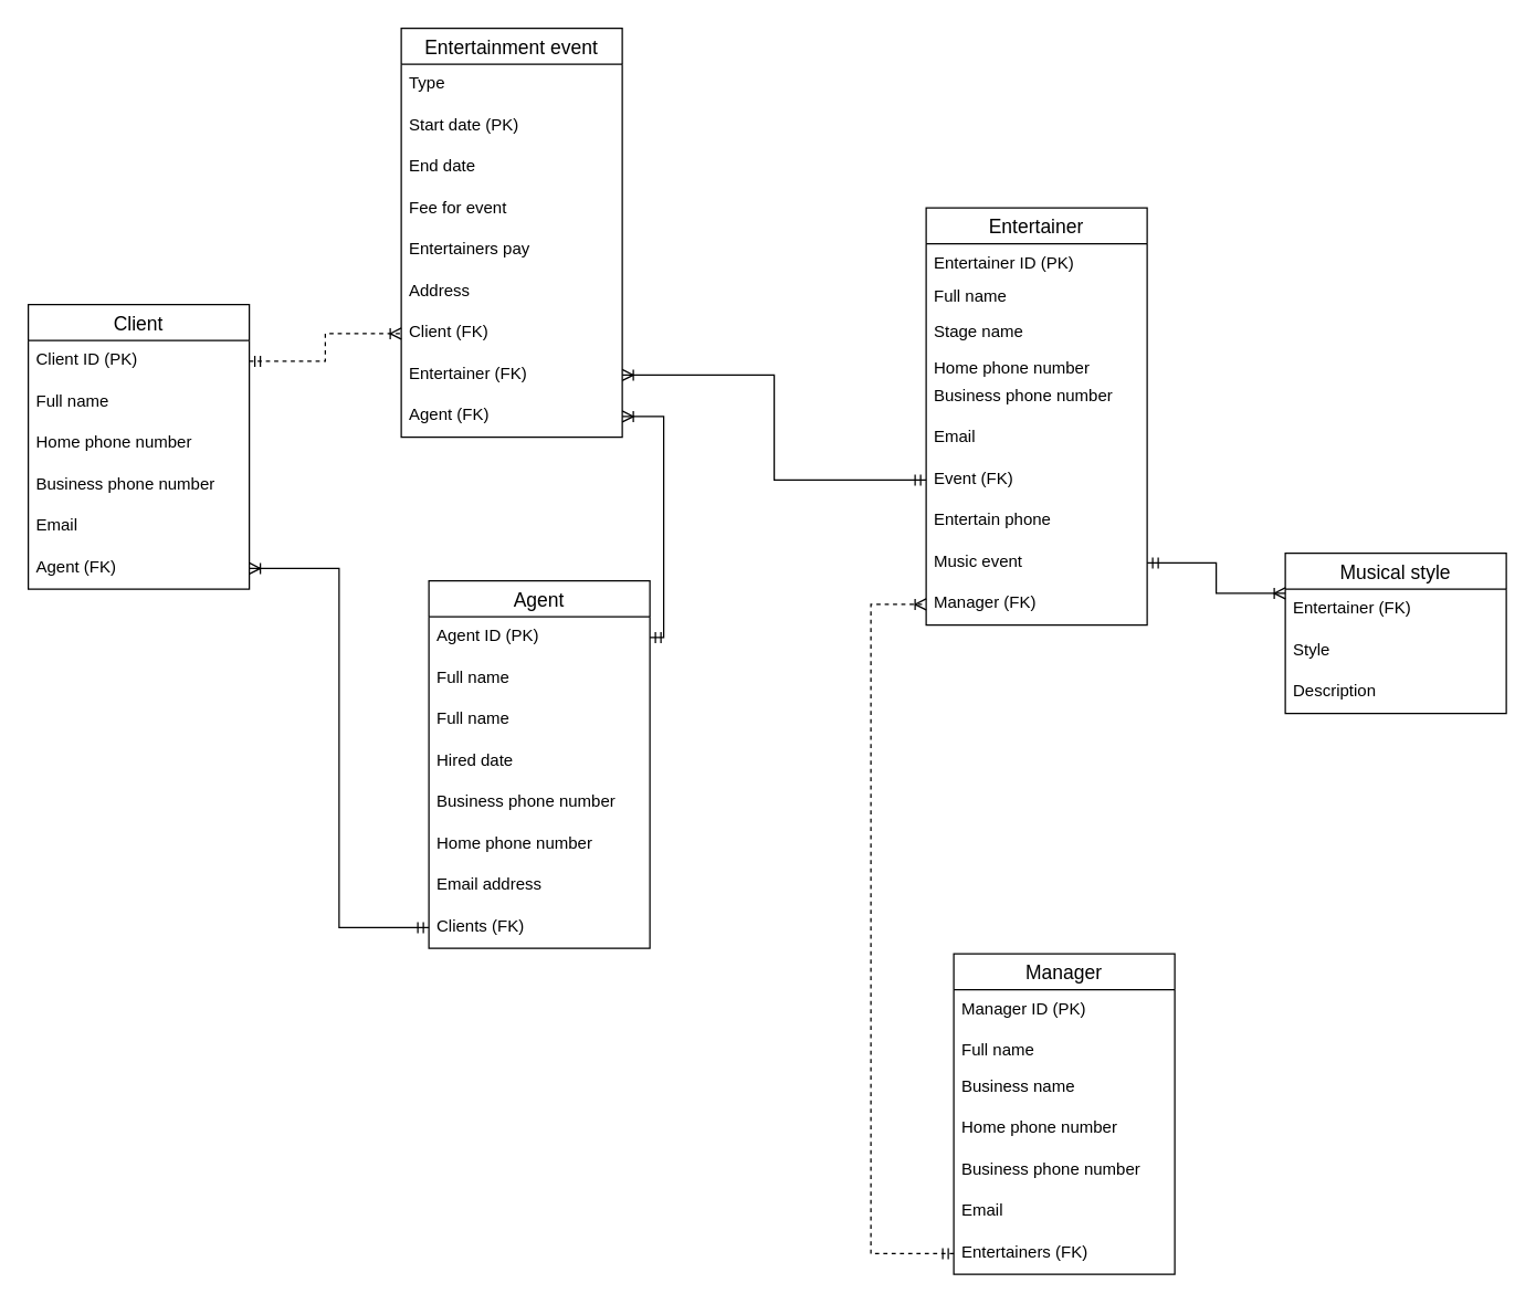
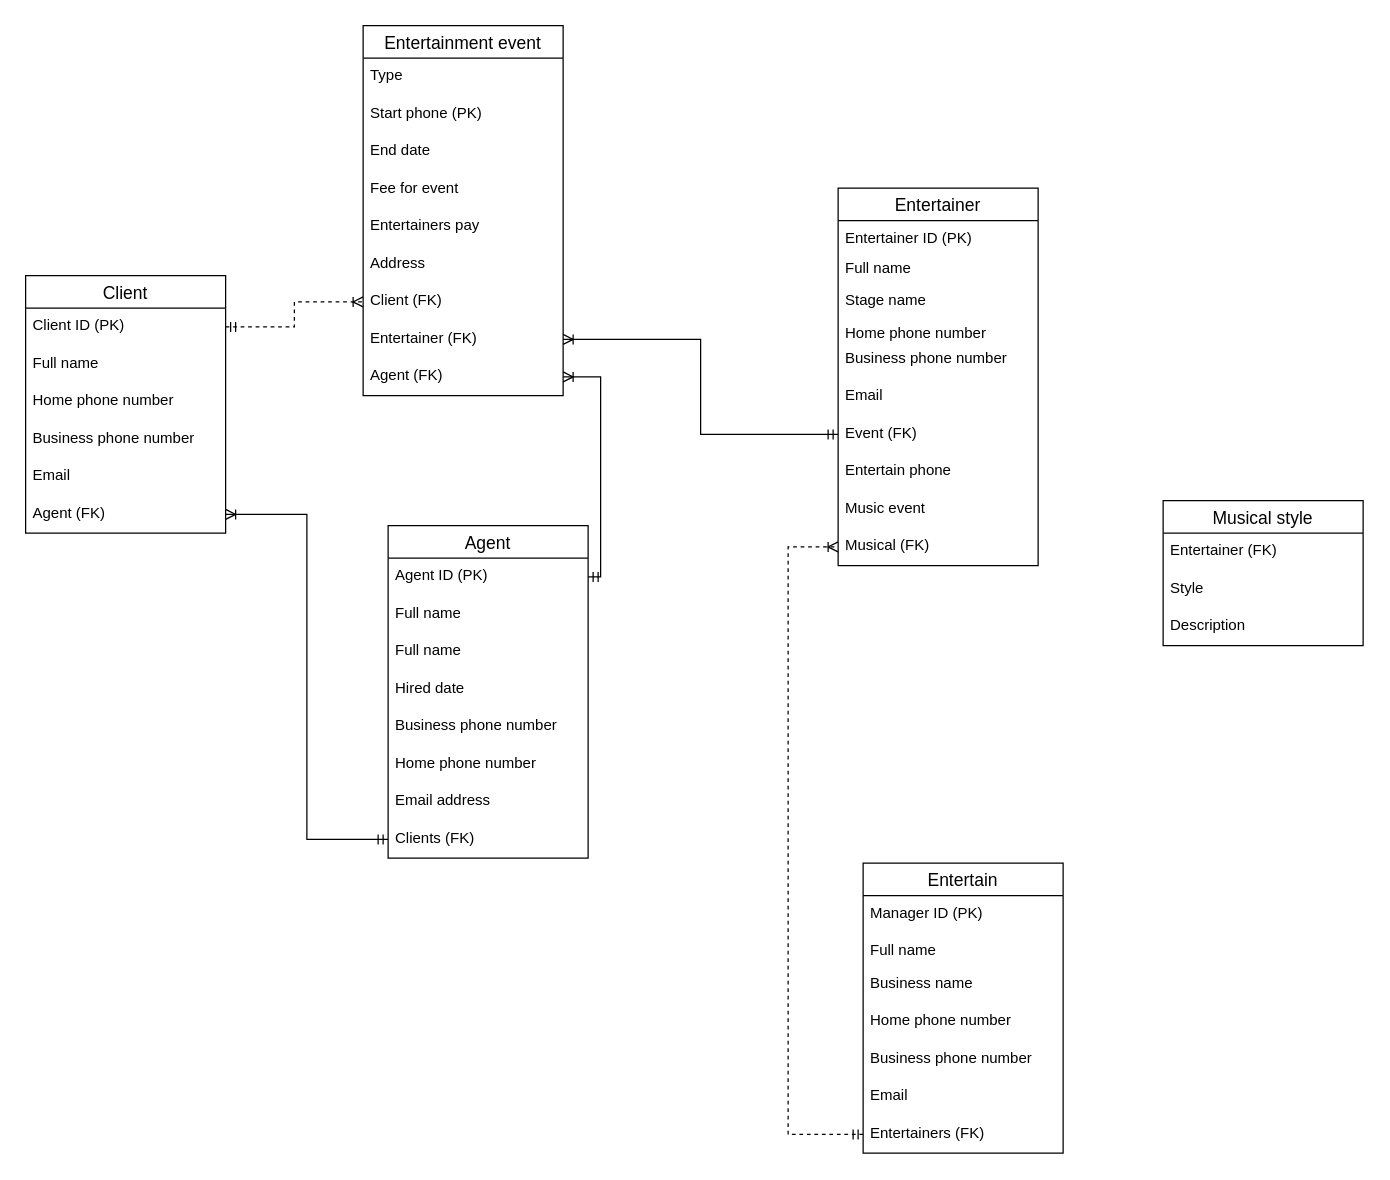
  <mxCell id="0" />
  <mxCell id="1" parent="0" />
  <mxCell id="2" value="Agent" style="swimlane;fontStyle=0;childLayout=stackLayout;horizontal=1;startSize=26;horizontalStack=0;resizeParent=1;resizeParentMax=0;resizeLast=0;collapsible=1;marginBottom=0;align=center;fontSize=14;" parent="1" vertex="1"><mxGeometry x="310" y="420" width="160" height="266" as="geometry" /></mxCell>
  <mxCell id="3" value="Agent ID (PK)" style="text;strokeColor=none;fillColor=none;spacingLeft=4;spacingRight=4;overflow=hidden;rotatable=0;points=[[0,0.5],[1,0.5]];portConstraint=eastwest;fontSize=12;" parent="2" vertex="1"><mxGeometry y="26" width="160" height="30" as="geometry" /></mxCell>
  <mxCell id="4" value="Full name" style="text;strokeColor=none;fillColor=none;spacingLeft=4;spacingRight=4;overflow=hidden;rotatable=0;points=[[0,0.5],[1,0.5]];portConstraint=eastwest;fontSize=12;" parent="2" vertex="1"><mxGeometry y="56" width="160" height="30" as="geometry" /></mxCell>
  <mxCell id="5" value="Full name" style="text;strokeColor=none;fillColor=none;spacingLeft=4;spacingRight=4;overflow=hidden;rotatable=0;points=[[0,0.5],[1,0.5]];portConstraint=eastwest;fontSize=12;" parent="2" vertex="1"><mxGeometry y="86" width="160" height="30" as="geometry" /></mxCell>
  <mxCell id="6" value="Hired date" style="text;strokeColor=none;fillColor=none;spacingLeft=4;spacingRight=4;overflow=hidden;rotatable=0;points=[[0,0.5],[1,0.5]];portConstraint=eastwest;fontSize=12;" parent="2" vertex="1"><mxGeometry y="116" width="160" height="30" as="geometry" /></mxCell>
  <mxCell id="7" value="Business phone number" style="text;strokeColor=none;fillColor=none;spacingLeft=4;spacingRight=4;overflow=hidden;rotatable=0;points=[[0,0.5],[1,0.5]];portConstraint=eastwest;fontSize=12;" parent="2" vertex="1"><mxGeometry y="146" width="160" height="30" as="geometry" /></mxCell>
  <mxCell id="8" value="Home phone number" style="text;strokeColor=none;fillColor=none;spacingLeft=4;spacingRight=4;overflow=hidden;rotatable=0;points=[[0,0.5],[1,0.5]];portConstraint=eastwest;fontSize=12;" parent="2" vertex="1"><mxGeometry y="176" width="160" height="30" as="geometry" /></mxCell>
  <mxCell id="9" value="Email address" style="text;strokeColor=none;fillColor=none;spacingLeft=4;spacingRight=4;overflow=hidden;rotatable=0;points=[[0,0.5],[1,0.5]];portConstraint=eastwest;fontSize=12;" parent="2" vertex="1"><mxGeometry y="206" width="160" height="30" as="geometry" /></mxCell>
  <mxCell id="10" value="Clients (FK)" style="text;strokeColor=none;fillColor=none;spacingLeft=4;spacingRight=4;overflow=hidden;rotatable=0;points=[[0,0.5],[1,0.5]];portConstraint=eastwest;fontSize=12;" parent="2" vertex="1"><mxGeometry y="236" width="160" height="30" as="geometry" /></mxCell>
  <mxCell id="11" value="Client" style="swimlane;fontStyle=0;childLayout=stackLayout;horizontal=1;startSize=26;horizontalStack=0;resizeParent=1;resizeParentMax=0;resizeLast=0;collapsible=1;marginBottom=0;align=center;fontSize=14;" parent="1" vertex="1"><mxGeometry x="20" y="220" width="160" height="206" as="geometry" /></mxCell>
  <mxCell id="12" value="Client ID (PK)" style="text;strokeColor=none;fillColor=none;spacingLeft=4;spacingRight=4;overflow=hidden;rotatable=0;points=[[0,0.5],[1,0.5]];portConstraint=eastwest;fontSize=12;" parent="11" vertex="1"><mxGeometry y="26" width="160" height="30" as="geometry" /></mxCell>
  <mxCell id="13" value="Full name" style="text;strokeColor=none;fillColor=none;spacingLeft=4;spacingRight=4;overflow=hidden;rotatable=0;points=[[0,0.5],[1,0.5]];portConstraint=eastwest;fontSize=12;" parent="11" vertex="1"><mxGeometry y="56" width="160" height="30" as="geometry" /></mxCell>
  <mxCell id="14" value="Home phone number" style="text;strokeColor=none;fillColor=none;spacingLeft=4;spacingRight=4;overflow=hidden;rotatable=0;points=[[0,0.5],[1,0.5]];portConstraint=eastwest;fontSize=12;" parent="11" vertex="1"><mxGeometry y="86" width="160" height="30" as="geometry" /></mxCell>
  <mxCell id="15" value="Business phone number" style="text;strokeColor=none;fillColor=none;spacingLeft=4;spacingRight=4;overflow=hidden;rotatable=0;points=[[0,0.5],[1,0.5]];portConstraint=eastwest;fontSize=12;" parent="11" vertex="1"><mxGeometry y="116" width="160" height="30" as="geometry" /></mxCell>
  <mxCell id="16" value="Email" style="text;strokeColor=none;fillColor=none;spacingLeft=4;spacingRight=4;overflow=hidden;rotatable=0;points=[[0,0.5],[1,0.5]];portConstraint=eastwest;fontSize=12;" parent="11" vertex="1"><mxGeometry y="146" width="160" height="30" as="geometry" /></mxCell>
  <mxCell id="17" value="Agent (FK)" style="text;strokeColor=none;fillColor=none;spacingLeft=4;spacingRight=4;overflow=hidden;rotatable=0;points=[[0,0.5],[1,0.5]];portConstraint=eastwest;fontSize=12;" parent="11" vertex="1"><mxGeometry y="176" width="160" height="30" as="geometry" /></mxCell>
  <mxCell id="18" value="Entertainment event" style="swimlane;fontStyle=0;childLayout=stackLayout;horizontal=1;startSize=26;horizontalStack=0;resizeParent=1;resizeParentMax=0;resizeLast=0;collapsible=1;marginBottom=0;align=center;fontSize=14;" parent="1" vertex="1"><mxGeometry x="290" y="20" width="160" height="296" as="geometry" /></mxCell>
  <mxCell id="19" value="Type" style="text;strokeColor=none;fillColor=none;spacingLeft=4;spacingRight=4;overflow=hidden;rotatable=0;points=[[0,0.5],[1,0.5]];portConstraint=eastwest;fontSize=12;" parent="18" vertex="1"><mxGeometry y="26" width="160" height="30" as="geometry" /></mxCell>
- <mxCell id="20" value="Start date (PK)" style="text;strokeColor=none;fillColor=none;spacingLeft=4;spacingRight=4;overflow=hidden;rotatable=0;points=[[0,0.5],[1,0.5]];portConstraint=eastwest;fontSize=12;" parent="18" vertex="1"><mxGeometry y="56" width="160" height="30" as="geometry" /></mxCell>
+ <mxCell id="20" value="Start phone (PK)" style="text;strokeColor=none;fillColor=none;spacingLeft=4;spacingRight=4;overflow=hidden;rotatable=0;points=[[0,0.5],[1,0.5]];portConstraint=eastwest;fontSize=12;" parent="18" vertex="1"><mxGeometry y="56" width="160" height="30" as="geometry" /></mxCell>
  <mxCell id="21" value="End date" style="text;strokeColor=none;fillColor=none;spacingLeft=4;spacingRight=4;overflow=hidden;rotatable=0;points=[[0,0.5],[1,0.5]];portConstraint=eastwest;fontSize=12;" parent="18" vertex="1"><mxGeometry y="86" width="160" height="30" as="geometry" /></mxCell>
  <mxCell id="22" value="Fee for event" style="text;strokeColor=none;fillColor=none;spacingLeft=4;spacingRight=4;overflow=hidden;rotatable=0;points=[[0,0.5],[1,0.5]];portConstraint=eastwest;fontSize=12;" parent="18" vertex="1"><mxGeometry y="116" width="160" height="30" as="geometry" /></mxCell>
  <mxCell id="23" value="Entertainers pay" style="text;strokeColor=none;fillColor=none;spacingLeft=4;spacingRight=4;overflow=hidden;rotatable=0;points=[[0,0.5],[1,0.5]];portConstraint=eastwest;fontSize=12;" parent="18" vertex="1"><mxGeometry y="146" width="160" height="30" as="geometry" /></mxCell>
  <mxCell id="24" value="Address" style="text;strokeColor=none;fillColor=none;spacingLeft=4;spacingRight=4;overflow=hidden;rotatable=0;points=[[0,0.5],[1,0.5]];portConstraint=eastwest;fontSize=12;" parent="18" vertex="1"><mxGeometry y="176" width="160" height="30" as="geometry" /></mxCell>
  <mxCell id="25" value="Client (FK)" style="text;strokeColor=none;fillColor=none;spacingLeft=4;spacingRight=4;overflow=hidden;rotatable=0;points=[[0,0.5],[1,0.5]];portConstraint=eastwest;fontSize=12;" parent="18" vertex="1"><mxGeometry y="206" width="160" height="30" as="geometry" /></mxCell>
  <mxCell id="26" value="Entertainer (FK)" style="text;strokeColor=none;fillColor=none;spacingLeft=4;spacingRight=4;overflow=hidden;rotatable=0;points=[[0,0.5],[1,0.5]];portConstraint=eastwest;fontSize=12;" vertex="1" parent="18"><mxGeometry y="236" width="160" height="30" as="geometry" /></mxCell>
  <mxCell id="27" value="Agent (FK)" style="text;strokeColor=none;fillColor=none;spacingLeft=4;spacingRight=4;overflow=hidden;rotatable=0;points=[[0,0.5],[1,0.5]];portConstraint=eastwest;fontSize=12;" parent="18" vertex="1"><mxGeometry y="266" width="160" height="30" as="geometry" /></mxCell>
  <mxCell id="28" value="Musical style" style="swimlane;fontStyle=0;childLayout=stackLayout;horizontal=1;startSize=26;horizontalStack=0;resizeParent=1;resizeParentMax=0;resizeLast=0;collapsible=1;marginBottom=0;align=center;fontSize=14;" parent="1" vertex="1"><mxGeometry x="930" y="400" width="160" height="116" as="geometry" /></mxCell>
  <mxCell id="29" value="Entertainer (FK)" style="text;strokeColor=none;fillColor=none;spacingLeft=4;spacingRight=4;overflow=hidden;rotatable=0;points=[[0,0.5],[1,0.5]];portConstraint=eastwest;fontSize=12;" vertex="1" parent="28"><mxGeometry y="26" width="160" height="30" as="geometry" /></mxCell>
  <mxCell id="30" value="Style" style="text;strokeColor=none;fillColor=none;spacingLeft=4;spacingRight=4;overflow=hidden;rotatable=0;points=[[0,0.5],[1,0.5]];portConstraint=eastwest;fontSize=12;" parent="28" vertex="1"><mxGeometry y="56" width="160" height="30" as="geometry" /></mxCell>
  <mxCell id="31" value="Description" style="text;strokeColor=none;fillColor=none;spacingLeft=4;spacingRight=4;overflow=hidden;rotatable=0;points=[[0,0.5],[1,0.5]];portConstraint=eastwest;fontSize=12;" parent="28" vertex="1"><mxGeometry y="86" width="160" height="30" as="geometry" /></mxCell>
  <mxCell id="32" value="" style="edgeStyle=orthogonalEdgeStyle;fontSize=12;html=1;endArrow=ERoneToMany;startArrow=ERmandOne;rounded=0;exitX=0;exitY=0.5;exitDx=0;exitDy=0;entryX=1;entryY=0.5;entryDx=0;entryDy=0;" parent="1" source="10" target="17" edge="1"><mxGeometry width="100" height="100" relative="1" as="geometry"><mxPoint x="350" y="210" as="sourcePoint" /><mxPoint x="450" y="110" as="targetPoint" /></mxGeometry></mxCell>
- <mxCell id="33" value="Manager" style="swimlane;fontStyle=0;childLayout=stackLayout;horizontal=1;startSize=26;horizontalStack=0;resizeParent=1;resizeParentMax=0;resizeLast=0;collapsible=1;marginBottom=0;align=center;fontSize=14;" parent="1" vertex="1"><mxGeometry x="690" y="690" width="160" height="232" as="geometry" /></mxCell>
+ <mxCell id="33" value="Entertain" style="swimlane;fontStyle=0;childLayout=stackLayout;horizontal=1;startSize=26;horizontalStack=0;resizeParent=1;resizeParentMax=0;resizeLast=0;collapsible=1;marginBottom=0;align=center;fontSize=14;" parent="1" vertex="1"><mxGeometry x="690" y="690" width="160" height="232" as="geometry" /></mxCell>
  <mxCell id="34" value="Manager ID (PK)" style="text;strokeColor=none;fillColor=none;spacingLeft=4;spacingRight=4;overflow=hidden;rotatable=0;points=[[0,0.5],[1,0.5]];portConstraint=eastwest;fontSize=12;" parent="33" vertex="1"><mxGeometry y="26" width="160" height="30" as="geometry" /></mxCell>
  <mxCell id="35" value="Full name" style="text;strokeColor=none;fillColor=none;spacingLeft=4;spacingRight=4;overflow=hidden;rotatable=0;points=[[0,0.5],[1,0.5]];portConstraint=eastwest;fontSize=12;" parent="33" vertex="1"><mxGeometry y="56" width="160" height="26" as="geometry" /></mxCell>
  <mxCell id="36" value="Business name" style="text;strokeColor=none;fillColor=none;spacingLeft=4;spacingRight=4;overflow=hidden;rotatable=0;points=[[0,0.5],[1,0.5]];portConstraint=eastwest;fontSize=12;" parent="33" vertex="1"><mxGeometry y="82" width="160" height="30" as="geometry" /></mxCell>
  <mxCell id="37" value="Home phone number" style="text;strokeColor=none;fillColor=none;spacingLeft=4;spacingRight=4;overflow=hidden;rotatable=0;points=[[0,0.5],[1,0.5]];portConstraint=eastwest;fontSize=12;" parent="33" vertex="1"><mxGeometry y="112" width="160" height="30" as="geometry" /></mxCell>
  <mxCell id="38" value="Business phone number" style="text;strokeColor=none;fillColor=none;spacingLeft=4;spacingRight=4;overflow=hidden;rotatable=0;points=[[0,0.5],[1,0.5]];portConstraint=eastwest;fontSize=12;" parent="33" vertex="1"><mxGeometry y="142" width="160" height="30" as="geometry" /></mxCell>
  <mxCell id="39" value="Email" style="text;strokeColor=none;fillColor=none;spacingLeft=4;spacingRight=4;overflow=hidden;rotatable=0;points=[[0,0.5],[1,0.5]];portConstraint=eastwest;fontSize=12;" parent="33" vertex="1"><mxGeometry y="172" width="160" height="30" as="geometry" /></mxCell>
  <mxCell id="40" value="Entertainers (FK)" style="text;strokeColor=none;fillColor=none;spacingLeft=4;spacingRight=4;overflow=hidden;rotatable=0;points=[[0,0.5],[1,0.5]];portConstraint=eastwest;fontSize=12;" parent="33" vertex="1"><mxGeometry y="202" width="160" height="30" as="geometry" /></mxCell>
  <mxCell id="41" value="Entertainer" style="swimlane;fontStyle=0;childLayout=stackLayout;horizontal=1;startSize=26;horizontalStack=0;resizeParent=1;resizeParentMax=0;resizeLast=0;collapsible=1;marginBottom=0;align=center;fontSize=14;" parent="1" vertex="1"><mxGeometry x="670" y="150" width="160" height="302" as="geometry" /></mxCell>
  <mxCell id="42" value="Entertainer ID (PK)" style="text;strokeColor=none;fillColor=none;spacingLeft=4;spacingRight=4;overflow=hidden;rotatable=0;points=[[0,0.5],[1,0.5]];portConstraint=eastwest;fontSize=12;" parent="41" vertex="1"><mxGeometry y="26" width="160" height="24" as="geometry" /></mxCell>
  <mxCell id="43" value="Full name" style="text;strokeColor=none;fillColor=none;spacingLeft=4;spacingRight=4;overflow=hidden;rotatable=0;points=[[0,0.5],[1,0.5]];portConstraint=eastwest;fontSize=12;" parent="41" vertex="1"><mxGeometry y="50" width="160" height="26" as="geometry" /></mxCell>
  <mxCell id="44" value="Stage name" style="text;strokeColor=none;fillColor=none;spacingLeft=4;spacingRight=4;overflow=hidden;rotatable=0;points=[[0,0.5],[1,0.5]];portConstraint=eastwest;fontSize=12;" parent="41" vertex="1"><mxGeometry y="76" width="160" height="26" as="geometry" /></mxCell>
  <mxCell id="45" value="Home phone number" style="text;strokeColor=none;fillColor=none;spacingLeft=4;spacingRight=4;overflow=hidden;rotatable=0;points=[[0,0.5],[1,0.5]];portConstraint=eastwest;fontSize=12;" parent="41" vertex="1"><mxGeometry y="102" width="160" height="20" as="geometry" /></mxCell>
  <mxCell id="46" value="Business phone number" style="text;strokeColor=none;fillColor=none;spacingLeft=4;spacingRight=4;overflow=hidden;rotatable=0;points=[[0,0.5],[1,0.5]];portConstraint=eastwest;fontSize=12;" parent="41" vertex="1"><mxGeometry y="122" width="160" height="30" as="geometry" /></mxCell>
  <mxCell id="47" value="Email" style="text;strokeColor=none;fillColor=none;spacingLeft=4;spacingRight=4;overflow=hidden;rotatable=0;points=[[0,0.5],[1,0.5]];portConstraint=eastwest;fontSize=12;" parent="41" vertex="1"><mxGeometry y="152" width="160" height="30" as="geometry" /></mxCell>
  <mxCell id="48" value="Event (FK)" style="text;strokeColor=none;fillColor=none;spacingLeft=4;spacingRight=4;overflow=hidden;rotatable=0;points=[[0,0.5],[1,0.5]];portConstraint=eastwest;fontSize=12;" parent="41" vertex="1"><mxGeometry y="182" width="160" height="30" as="geometry" /></mxCell>
  <mxCell id="49" value="Entertain phone" style="text;strokeColor=none;fillColor=none;spacingLeft=4;spacingRight=4;overflow=hidden;rotatable=0;points=[[0,0.5],[1,0.5]];portConstraint=eastwest;fontSize=12;" parent="41" vertex="1"><mxGeometry y="212" width="160" height="30" as="geometry" /></mxCell>
  <mxCell id="50" value="Music event" style="text;strokeColor=none;fillColor=none;spacingLeft=4;spacingRight=4;overflow=hidden;rotatable=0;points=[[0,0.5],[1,0.5]];portConstraint=eastwest;fontSize=12;" parent="41" vertex="1"><mxGeometry y="242" width="160" height="30" as="geometry" /></mxCell>
- <mxCell id="51" value="Manager (FK)" style="text;strokeColor=none;fillColor=none;spacingLeft=4;spacingRight=4;overflow=hidden;rotatable=0;points=[[0,0.5],[1,0.5]];portConstraint=eastwest;fontSize=12;" parent="41" vertex="1"><mxGeometry y="272" width="160" height="30" as="geometry" /></mxCell>
+ <mxCell id="51" value="Musical (FK)" style="text;strokeColor=none;fillColor=none;spacingLeft=4;spacingRight=4;overflow=hidden;rotatable=0;points=[[0,0.5],[1,0.5]];portConstraint=eastwest;fontSize=12;" parent="41" vertex="1"><mxGeometry y="272" width="160" height="30" as="geometry" /></mxCell>
  <mxCell id="52" value="" style="edgeStyle=orthogonalEdgeStyle;fontSize=12;html=1;endArrow=ERoneToMany;startArrow=ERmandOne;rounded=0;entryX=0;entryY=0.5;entryDx=0;entryDy=0;exitX=0;exitY=0.5;exitDx=0;exitDy=0;dashed=1;" parent="1" source="40" target="51" edge="1"><mxGeometry width="100" height="100" relative="1" as="geometry"><mxPoint x="670" y="910" as="sourcePoint" /><mxPoint x="780" y="-60" as="targetPoint" /><Array as="points"><mxPoint x="630" y="907" /><mxPoint x="630" y="437" /></Array></mxGeometry></mxCell>
- <mxCell id="53" value="" style="edgeStyle=orthogonalEdgeStyle;fontSize=12;html=1;endArrow=ERoneToMany;startArrow=ERmandOne;rounded=0;exitX=1;exitY=0.5;exitDx=0;exitDy=0;entryX=0;entryY=0.25;entryDx=0;entryDy=0;" parent="1" source="50" target="28" edge="1"><mxGeometry width="100" height="100" relative="1" as="geometry"><mxPoint x="760" y="200" as="sourcePoint" /><mxPoint x="860" y="100" as="targetPoint" /></mxGeometry></mxCell>
  <mxCell id="54" value="" style="edgeStyle=orthogonalEdgeStyle;fontSize=12;html=1;endArrow=ERoneToMany;startArrow=ERmandOne;rounded=0;exitX=1;exitY=0.5;exitDx=0;exitDy=0;entryX=0;entryY=0.5;entryDx=0;entryDy=0;dashed=1;" edge="1" parent="1" source="12" target="25"><mxGeometry width="100" height="100" relative="1" as="geometry"><mxPoint x="230" y="426" as="sourcePoint" /><mxPoint x="330" y="326" as="targetPoint" /></mxGeometry></mxCell>
  <mxCell id="55" value="" style="edgeStyle=orthogonalEdgeStyle;fontSize=12;html=1;endArrow=ERoneToMany;startArrow=ERmandOne;rounded=0;exitX=1;exitY=0.5;exitDx=0;exitDy=0;entryX=1;entryY=0.5;entryDx=0;entryDy=0;" edge="1" parent="1" source="3" target="27"><mxGeometry width="100" height="100" relative="1" as="geometry"><mxPoint x="380" y="410" as="sourcePoint" /><mxPoint x="480" y="310" as="targetPoint" /></mxGeometry></mxCell>
  <mxCell id="56" value="" style="edgeStyle=orthogonalEdgeStyle;fontSize=12;html=1;endArrow=ERoneToMany;startArrow=ERmandOne;rounded=0;entryX=1;entryY=0.5;entryDx=0;entryDy=0;exitX=0;exitY=0.5;exitDx=0;exitDy=0;" edge="1" parent="1" source="48" target="26"><mxGeometry width="100" height="100" relative="1" as="geometry"><mxPoint x="490" y="493" as="sourcePoint" /><mxPoint x="590" y="393" as="targetPoint" /></mxGeometry></mxCell>
